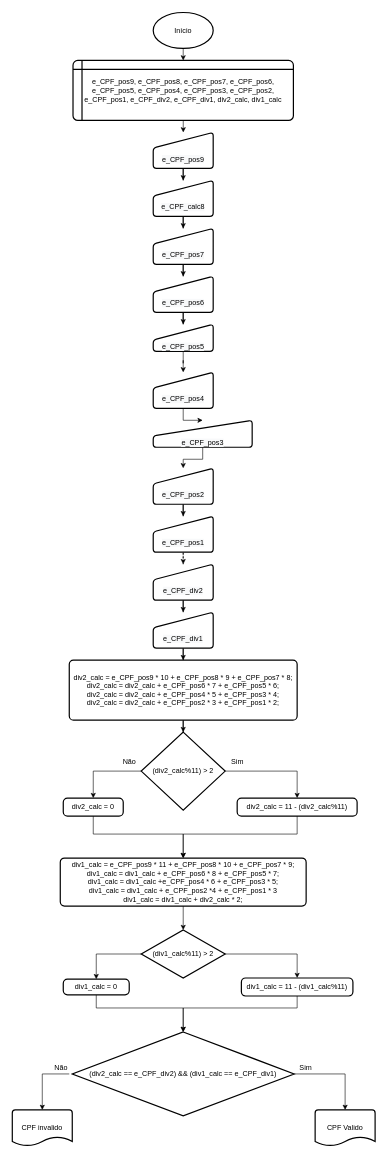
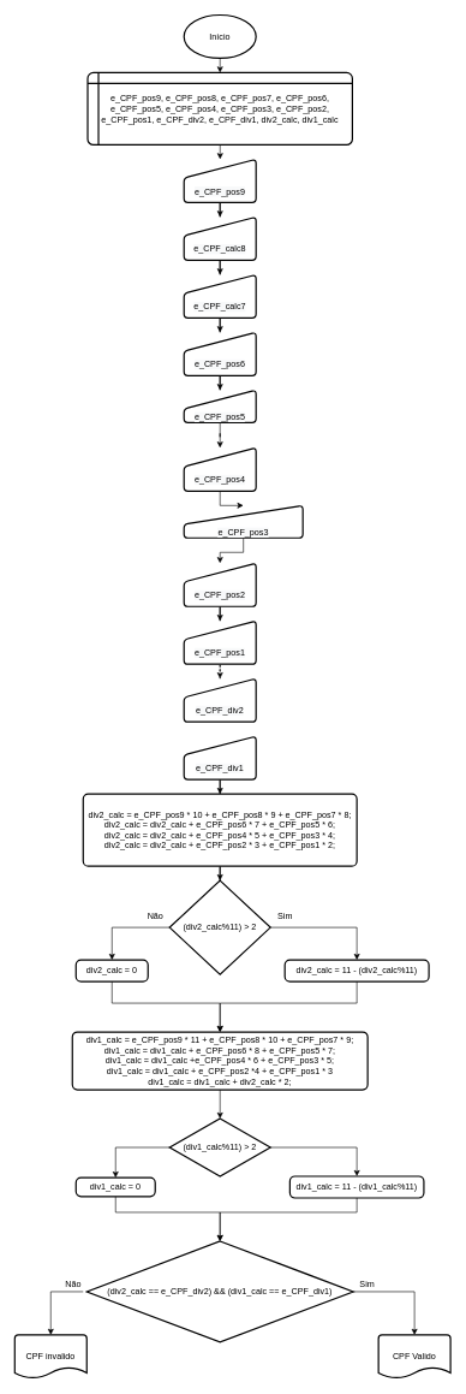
  <mxCell id="0" />
  <mxCell id="1" parent="0" />
  <mxCell id="2" value="" style="edgeStyle=orthogonalEdgeStyle;rounded=0;orthogonalLoop=1;jettySize=auto;html=1;" edge="1" parent="1" source="3" target="5"><mxGeometry relative="1" as="geometry" /></mxCell>
  <mxCell id="3" value="Início" style="strokeWidth=2;html=1;shape=mxgraph.flowchart.start_1;whiteSpace=wrap;" vertex="1" parent="1"><mxGeometry x="255" y="20" width="100" height="60" as="geometry" /></mxCell>
  <mxCell id="4" value="" style="edgeStyle=orthogonalEdgeStyle;rounded=0;orthogonalLoop=1;jettySize=auto;html=1;entryX=0.5;entryY=0;entryDx=0;entryDy=0;" edge="1" parent="1" source="5" target="9"><mxGeometry relative="1" as="geometry"><mxPoint x="305.029" y="220" as="targetPoint" /></mxGeometry></mxCell>
  <mxCell id="5" value="e_CPF_pos9, e_CPF_pos8, e_CPF_pos7, e_CPF_pos6, e_CPF_pos5, e_CPF_pos4, e_CPF_pos3, e_CPF_pos2, e_CPF_pos1, e_CPF_div2, e_CPF_div1, div2_calc, div1_calc" style="shape=internalStorage;whiteSpace=wrap;html=1;dx=15;dy=15;rounded=1;arcSize=8;strokeWidth=2;" vertex="1" parent="1"><mxGeometry x="121.25" y="100" width="367.5" height="100" as="geometry" /></mxCell>
  <mxCell id="6" value="" style="edgeStyle=orthogonalEdgeStyle;rounded=0;orthogonalLoop=1;jettySize=auto;html=1;" edge="1" parent="1" source="7" target="11"><mxGeometry relative="1" as="geometry" /></mxCell>
  <mxCell id="7" value="&lt;br&gt;&lt;br&gt;&lt;span style=&quot;color: rgb(0 , 0 , 0) ; font-family: &amp;#34;helvetica&amp;#34; ; font-size: 12px ; font-style: normal ; font-weight: 400 ; letter-spacing: normal ; text-align: center ; text-indent: 0px ; text-transform: none ; word-spacing: 0px ; background-color: rgb(248 , 249 , 250) ; display: inline ; float: none&quot;&gt;e_CPF_calc8&lt;/span&gt;" style="html=1;strokeWidth=2;shape=manualInput;whiteSpace=wrap;rounded=1;size=26;arcSize=11;" vertex="1" parent="1"><mxGeometry x="255" y="300" width="100" height="60" as="geometry" /></mxCell>
  <mxCell id="8" style="edgeStyle=orthogonalEdgeStyle;rounded=0;orthogonalLoop=1;jettySize=auto;html=1;entryX=0.5;entryY=0;entryDx=0;entryDy=0;" edge="1" parent="1" source="9" target="7"><mxGeometry relative="1" as="geometry" /></mxCell>
  <mxCell id="9" value="&lt;br&gt;&lt;br&gt;&lt;span style=&quot;color: rgb(0 , 0 , 0) ; font-family: &amp;#34;helvetica&amp;#34; ; font-size: 12px ; font-style: normal ; font-weight: 400 ; letter-spacing: normal ; text-align: center ; text-indent: 0px ; text-transform: none ; word-spacing: 0px ; background-color: rgb(248 , 249 , 250) ; display: inline ; float: none&quot;&gt;e_CPF_pos9&lt;/span&gt;&lt;br&gt;" style="html=1;strokeWidth=2;shape=manualInput;whiteSpace=wrap;rounded=1;size=26;arcSize=11;" vertex="1" parent="1"><mxGeometry x="255" y="220" width="100" height="60" as="geometry" /></mxCell>
  <mxCell id="10" value="" style="edgeStyle=orthogonalEdgeStyle;rounded=0;orthogonalLoop=1;jettySize=auto;html=1;" edge="1" parent="1" source="11" target="13"><mxGeometry relative="1" as="geometry" /></mxCell>
- <mxCell id="11" value="&lt;br&gt;&lt;br&gt;&lt;span style=&quot;color: rgb(0 , 0 , 0) ; font-family: &amp;#34;helvetica&amp;#34; ; font-size: 12px ; font-style: normal ; font-weight: 400 ; letter-spacing: normal ; text-align: center ; text-indent: 0px ; text-transform: none ; word-spacing: 0px ; background-color: rgb(248 , 249 , 250) ; display: inline ; float: none&quot;&gt;e_CPF_pos7&lt;/span&gt;&lt;br&gt;" style="html=1;strokeWidth=2;shape=manualInput;whiteSpace=wrap;rounded=1;size=26;arcSize=11;" vertex="1" parent="1"><mxGeometry x="255" y="380" width="100" height="60" as="geometry" /></mxCell>
+ <mxCell id="11" value="&lt;br&gt;&lt;br&gt;&lt;span style=&quot;color: rgb(0 , 0 , 0) ; font-family: &amp;#34;helvetica&amp;#34; ; font-size: 12px ; font-style: normal ; font-weight: 400 ; letter-spacing: normal ; text-align: center ; text-indent: 0px ; text-transform: none ; word-spacing: 0px ; background-color: rgb(248 , 249 , 250) ; display: inline ; float: none&quot;&gt;e_CPF_calc7&lt;/span&gt;&lt;br&gt;" style="html=1;strokeWidth=2;shape=manualInput;whiteSpace=wrap;rounded=1;size=26;arcSize=11;" vertex="1" parent="1"><mxGeometry x="255" y="380" width="100" height="60" as="geometry" /></mxCell>
  <mxCell id="12" value="" style="edgeStyle=orthogonalEdgeStyle;rounded=0;orthogonalLoop=1;jettySize=auto;html=1;entryX=0.5;entryY=0;entryDx=0;entryDy=0;" edge="1" parent="1" source="13" target="17"><mxGeometry relative="1" as="geometry"><mxPoint x="305" y="540" as="targetPoint" /></mxGeometry></mxCell>
  <mxCell id="13" value="&lt;br&gt;&lt;br&gt;&lt;span style=&quot;color: rgb(0 , 0 , 0) ; font-family: &amp;#34;helvetica&amp;#34; ; font-size: 12px ; font-style: normal ; font-weight: 400 ; letter-spacing: normal ; text-align: center ; text-indent: 0px ; text-transform: none ; word-spacing: 0px ; background-color: rgb(248 , 249 , 250) ; display: inline ; float: none&quot;&gt;e_CPF_pos6&lt;/span&gt;&lt;br&gt;" style="html=1;strokeWidth=2;shape=manualInput;whiteSpace=wrap;rounded=1;size=26;arcSize=11;" vertex="1" parent="1"><mxGeometry x="255" y="460" width="100" height="60" as="geometry" /></mxCell>
  <mxCell id="14" value="" style="edgeStyle=orthogonalEdgeStyle;rounded=0;orthogonalLoop=1;jettySize=auto;html=1;" edge="1" parent="1" source="15" target="23"><mxGeometry relative="1" as="geometry" /></mxCell>
  <mxCell id="15" value="&lt;br&gt;&lt;br&gt;&lt;span style=&quot;color: rgb(0 , 0 , 0) ; font-family: &amp;#34;helvetica&amp;#34; ; font-size: 12px ; font-style: normal ; font-weight: 400 ; letter-spacing: normal ; text-align: center ; text-indent: 0px ; text-transform: none ; word-spacing: 0px ; background-color: rgb(248 , 249 , 250) ; display: inline ; float: none&quot;&gt;e_CPF_pos4&lt;/span&gt;&lt;br&gt;" style="html=1;strokeWidth=2;shape=manualInput;whiteSpace=wrap;rounded=1;size=26;arcSize=11;" vertex="1" parent="1"><mxGeometry x="255" y="620" width="100" height="60" as="geometry" /></mxCell>
  <mxCell id="16" value="" style="edgeStyle=orthogonalEdgeStyle;rounded=0;orthogonalLoop=1;jettySize=auto;html=1;" edge="1" parent="1" source="17" target="15"><mxGeometry relative="1" as="geometry" /></mxCell>
  <mxCell id="17" value="&lt;br&gt;&lt;br&gt;&lt;span style=&quot;color: rgb(0 , 0 , 0) ; font-family: &amp;#34;helvetica&amp;#34; ; font-size: 12px ; font-style: normal ; font-weight: 400 ; letter-spacing: normal ; text-align: center ; text-indent: 0px ; text-transform: none ; word-spacing: 0px ; background-color: rgb(248 , 249 , 250) ; display: inline ; float: none&quot;&gt;e_CPF_pos5&lt;/span&gt;&lt;br&gt;" style="html=1;strokeWidth=2;shape=manualInput;whiteSpace=wrap;rounded=1;size=26;arcSize=11;" vertex="1" parent="1"><mxGeometry x="255" y="540" width="100" height="45" as="geometry" /></mxCell>
  <mxCell id="18" value="" style="edgeStyle=orthogonalEdgeStyle;rounded=0;orthogonalLoop=1;jettySize=auto;html=1;dashed=1;" edge="1" parent="1" source="19" target="25"><mxGeometry relative="1" as="geometry" /></mxCell>
  <mxCell id="19" value="&lt;br&gt;&lt;br&gt;&lt;span style=&quot;color: rgb(0 , 0 , 0) ; font-family: &amp;#34;helvetica&amp;#34; ; font-size: 12px ; font-style: normal ; font-weight: 400 ; letter-spacing: normal ; text-align: center ; text-indent: 0px ; text-transform: none ; word-spacing: 0px ; background-color: rgb(248 , 249 , 250) ; display: inline ; float: none&quot;&gt;e_CPF_pos1&lt;/span&gt;&lt;br&gt;" style="html=1;strokeWidth=2;shape=manualInput;whiteSpace=wrap;rounded=1;size=26;arcSize=11;" vertex="1" parent="1"><mxGeometry x="255" y="860" width="100" height="60" as="geometry" /></mxCell>
  <mxCell id="20" value="" style="edgeStyle=orthogonalEdgeStyle;rounded=0;orthogonalLoop=1;jettySize=auto;html=1;" edge="1" parent="1" source="21" target="19"><mxGeometry relative="1" as="geometry" /></mxCell>
  <mxCell id="21" value="&lt;br&gt;&lt;br&gt;&lt;span style=&quot;color: rgb(0 , 0 , 0) ; font-family: &amp;#34;helvetica&amp;#34; ; font-size: 12px ; font-style: normal ; font-weight: 400 ; letter-spacing: normal ; text-align: center ; text-indent: 0px ; text-transform: none ; word-spacing: 0px ; background-color: rgb(248 , 249 , 250) ; display: inline ; float: none&quot;&gt;e_CPF_pos2&lt;/span&gt;&lt;br&gt;" style="html=1;strokeWidth=2;shape=manualInput;whiteSpace=wrap;rounded=1;size=26;arcSize=11;" vertex="1" parent="1"><mxGeometry x="255" y="780" width="100" height="60" as="geometry" /></mxCell>
  <mxCell id="22" value="" style="edgeStyle=orthogonalEdgeStyle;rounded=0;orthogonalLoop=1;jettySize=auto;html=1;" edge="1" parent="1" source="23" target="21"><mxGeometry relative="1" as="geometry" /></mxCell>
  <mxCell id="23" value="&lt;br&gt;&lt;br&gt;&lt;span style=&quot;color: rgb(0 , 0 , 0) ; font-family: &amp;#34;helvetica&amp;#34; ; font-size: 12px ; font-style: normal ; font-weight: 400 ; letter-spacing: normal ; text-align: center ; text-indent: 0px ; text-transform: none ; word-spacing: 0px ; background-color: rgb(248 , 249 , 250) ; display: inline ; float: none&quot;&gt;e_CPF_pos3&lt;/span&gt;&lt;br&gt;" style="html=1;strokeWidth=2;shape=manualInput;whiteSpace=wrap;rounded=1;size=26;arcSize=11;" vertex="1" parent="1"><mxGeometry x="255" y="700" width="165" height="45" as="geometry" /></mxCell>
- <mxCell id="24" value="" style="edgeStyle=orthogonalEdgeStyle;rounded=0;orthogonalLoop=1;jettySize=auto;html=1;" edge="1" parent="1" source="25" target="27"><mxGeometry relative="1" as="geometry" /></mxCell>
  <mxCell id="25" value="&lt;br&gt;&lt;br&gt;&lt;span style=&quot;color: rgb(0 , 0 , 0) ; font-family: &amp;#34;helvetica&amp;#34; ; font-size: 12px ; font-style: normal ; font-weight: 400 ; letter-spacing: normal ; text-align: center ; text-indent: 0px ; text-transform: none ; word-spacing: 0px ; background-color: rgb(248 , 249 , 250) ; display: inline ; float: none&quot;&gt;e_CPF_div2&lt;/span&gt;&lt;br&gt;" style="html=1;strokeWidth=2;shape=manualInput;whiteSpace=wrap;rounded=1;size=26;arcSize=11;" vertex="1" parent="1"><mxGeometry x="255" y="940" width="100" height="60" as="geometry" /></mxCell>
  <mxCell id="26" value="" style="edgeStyle=orthogonalEdgeStyle;rounded=0;orthogonalLoop=1;jettySize=auto;html=1;" edge="1" parent="1" source="27" target="29"><mxGeometry relative="1" as="geometry" /></mxCell>
  <mxCell id="27" value="&lt;br&gt;&lt;br&gt;&lt;span style=&quot;color: rgb(0 , 0 , 0) ; font-family: &amp;#34;helvetica&amp;#34; ; font-size: 12px ; font-style: normal ; font-weight: 400 ; letter-spacing: normal ; text-align: center ; text-indent: 0px ; text-transform: none ; word-spacing: 0px ; background-color: rgb(248 , 249 , 250) ; display: inline ; float: none&quot;&gt;e_CPF_div1&lt;/span&gt;&lt;br&gt;" style="html=1;strokeWidth=2;shape=manualInput;whiteSpace=wrap;rounded=1;size=26;arcSize=11;" vertex="1" parent="1"><mxGeometry x="255" y="1020" width="100" height="60" as="geometry" /></mxCell>
  <mxCell id="28" value="" style="edgeStyle=orthogonalEdgeStyle;rounded=0;orthogonalLoop=1;jettySize=auto;html=1;" edge="1" parent="1" source="29" target="32"><mxGeometry relative="1" as="geometry" /></mxCell>
  <mxCell id="29" value="div2_calc =&amp;nbsp;&lt;span style=&quot;font-family: &amp;#34;helvetica&amp;#34;&quot;&gt;e_CPF_pos9 * 10 +&amp;nbsp;&lt;/span&gt;&lt;span style=&quot;font-family: &amp;#34;helvetica&amp;#34;&quot;&gt;e_CPF_pos8 * 9 +&amp;nbsp;&lt;/span&gt;&lt;span style=&quot;font-family: &amp;#34;helvetica&amp;#34;&quot;&gt;e_CPF_pos7 * 8;&lt;br&gt;div2_calc = div2_calc +&amp;nbsp;&lt;/span&gt;&lt;span style=&quot;font-family: &amp;#34;helvetica&amp;#34;&quot;&gt;e_CPF_pos6 * 7 +&amp;nbsp;&lt;/span&gt;&lt;span style=&quot;font-family: &amp;#34;helvetica&amp;#34;&quot;&gt;e_CPF_pos5 * 6;&lt;br&gt;&lt;/span&gt;&lt;span style=&quot;font-family: &amp;#34;helvetica&amp;#34;&quot;&gt;div2_calc = div2_calc +&amp;nbsp;&lt;/span&gt;&lt;span style=&quot;font-family: &amp;#34;helvetica&amp;#34;&quot;&gt;e_CPF_pos4 * 5 +&amp;nbsp;&lt;/span&gt;&lt;span style=&quot;font-family: &amp;#34;helvetica&amp;#34;&quot;&gt;e_CPF_pos3 * 4;&lt;br&gt;&lt;/span&gt;&lt;span style=&quot;font-family: &amp;#34;helvetica&amp;#34;&quot;&gt;div2_calc = div2_calc +&amp;nbsp;&lt;/span&gt;&lt;span style=&quot;font-family: &amp;#34;helvetica&amp;#34;&quot;&gt;e_CPF_pos2 * 3 +&amp;nbsp;&lt;/span&gt;&lt;span style=&quot;font-family: &amp;#34;helvetica&amp;#34;&quot;&gt;e_CPF_pos1 * 2;&lt;/span&gt;&lt;span style=&quot;font-family: &amp;#34;helvetica&amp;#34;&quot;&gt;&lt;br&gt;&lt;/span&gt;" style="rounded=1;whiteSpace=wrap;html=1;absoluteArcSize=1;arcSize=14;strokeWidth=2;" vertex="1" parent="1"><mxGeometry x="115" y="1100" width="380" height="100" as="geometry" /></mxCell>
  <mxCell id="30" style="edgeStyle=orthogonalEdgeStyle;rounded=0;orthogonalLoop=1;jettySize=auto;html=1;entryX=0.5;entryY=0;entryDx=0;entryDy=0;" edge="1" parent="1" source="32" target="34"><mxGeometry relative="1" as="geometry" /></mxCell>
  <mxCell id="31" style="edgeStyle=orthogonalEdgeStyle;rounded=0;orthogonalLoop=1;jettySize=auto;html=1;entryX=0.5;entryY=0;entryDx=0;entryDy=0;" edge="1" parent="1" source="32" target="37"><mxGeometry relative="1" as="geometry" /></mxCell>
  <mxCell id="32" value="(div2_calc%11) &amp;gt; 2" style="strokeWidth=2;html=1;shape=mxgraph.flowchart.decision;whiteSpace=wrap;" vertex="1" parent="1"><mxGeometry x="235" y="1220" width="140" height="130" as="geometry" /></mxCell>
  <mxCell id="33" style="edgeStyle=orthogonalEdgeStyle;rounded=0;orthogonalLoop=1;jettySize=auto;html=1;entryX=0.5;entryY=0;entryDx=0;entryDy=0;" edge="1" parent="1" source="34" target="40"><mxGeometry relative="1" as="geometry"><Array as="points"><mxPoint x="495" y="1390" /><mxPoint x="305" y="1390" /></Array></mxGeometry></mxCell>
  <mxCell id="34" value="div2_calc = 11 - (div2_calc%11)" style="rounded=1;whiteSpace=wrap;html=1;absoluteArcSize=1;arcSize=14;strokeWidth=2;" vertex="1" parent="1"><mxGeometry x="395" y="1330" width="200" height="30" as="geometry" /></mxCell>
  <mxCell id="35" value="Sim" style="text;html=1;resizable=0;autosize=1;align=center;verticalAlign=middle;points=[];fillColor=none;strokeColor=none;rounded=0;" vertex="1" parent="1"><mxGeometry x="375" y="1260" width="40" height="20" as="geometry" /></mxCell>
  <mxCell id="36" style="edgeStyle=orthogonalEdgeStyle;rounded=0;orthogonalLoop=1;jettySize=auto;html=1;" edge="1" parent="1" source="37"><mxGeometry relative="1" as="geometry"><mxPoint x="305" y="1430" as="targetPoint" /><Array as="points"><mxPoint x="155" y="1390" /><mxPoint x="305" y="1390" /></Array></mxGeometry></mxCell>
  <mxCell id="37" value="div2_calc = 0" style="rounded=1;whiteSpace=wrap;html=1;absoluteArcSize=1;arcSize=14;strokeWidth=2;" vertex="1" parent="1"><mxGeometry x="105" y="1330" width="100" height="30" as="geometry" /></mxCell>
  <mxCell id="38" value="Não" style="text;html=1;resizable=0;autosize=1;align=center;verticalAlign=middle;points=[];fillColor=none;strokeColor=none;rounded=0;" vertex="1" parent="1"><mxGeometry x="195" y="1260" width="40" height="20" as="geometry" /></mxCell>
  <mxCell id="39" value="" style="edgeStyle=orthogonalEdgeStyle;rounded=0;orthogonalLoop=1;jettySize=auto;html=1;" edge="1" parent="1" source="40" target="43"><mxGeometry relative="1" as="geometry" /></mxCell>
  <mxCell id="40" value="div1_calc =&amp;nbsp;&lt;span style=&quot;font-family: &amp;#34;helvetica&amp;#34;&quot;&gt;e_CPF_pos9 * 11 +&amp;nbsp;&lt;/span&gt;&lt;span style=&quot;font-family: &amp;#34;helvetica&amp;#34;&quot;&gt;e_CPF_pos8 * 10 +&amp;nbsp;&lt;/span&gt;&lt;span style=&quot;font-family: &amp;#34;helvetica&amp;#34;&quot;&gt;e_CPF_pos7 * 9;&lt;br&gt;div1_calc = div1_calc +&amp;nbsp;&lt;/span&gt;&lt;span style=&quot;font-family: &amp;#34;helvetica&amp;#34;&quot;&gt;e_CPF_pos6 * 8 +&amp;nbsp;&lt;/span&gt;&lt;span style=&quot;font-family: &amp;#34;helvetica&amp;#34;&quot;&gt;e_CPF_pos5 * 7;&lt;br&gt;&lt;/span&gt;&lt;span style=&quot;font-family: &amp;#34;helvetica&amp;#34;&quot;&gt;div1_calc = div1_calc +&lt;/span&gt;&lt;span style=&quot;font-family: &amp;#34;helvetica&amp;#34;&quot;&gt;e_CPF_pos4 * 6 +&amp;nbsp;&lt;/span&gt;&lt;span style=&quot;font-family: &amp;#34;helvetica&amp;#34;&quot;&gt;e_CPF_pos3 * 5;&lt;br&gt;&lt;/span&gt;&lt;span style=&quot;font-family: &amp;#34;helvetica&amp;#34;&quot;&gt;div1_calc = div1_calc +&amp;nbsp;&lt;/span&gt;&lt;span style=&quot;font-family: &amp;#34;helvetica&amp;#34;&quot;&gt;e_CPF_pos2 *4 +&amp;nbsp;&lt;/span&gt;&lt;span style=&quot;font-family: &amp;#34;helvetica&amp;#34;&quot;&gt;e_CPF_pos1 * 3&lt;br&gt;&lt;/span&gt;&lt;span style=&quot;font-family: &amp;#34;helvetica&amp;#34;&quot;&gt;div1_calc = div1_calc + div2_calc * 2;&lt;br&gt;&lt;/span&gt;" style="rounded=1;whiteSpace=wrap;html=1;absoluteArcSize=1;arcSize=14;strokeWidth=2;" vertex="1" parent="1"><mxGeometry x="100" y="1430" width="410" height="80" as="geometry" /></mxCell>
  <mxCell id="41" style="edgeStyle=orthogonalEdgeStyle;rounded=0;orthogonalLoop=1;jettySize=auto;html=1;entryX=0.5;entryY=0;entryDx=0;entryDy=0;" edge="1" parent="1" source="43" target="45"><mxGeometry relative="1" as="geometry" /></mxCell>
  <mxCell id="42" style="edgeStyle=orthogonalEdgeStyle;rounded=0;orthogonalLoop=1;jettySize=auto;html=1;entryX=0.5;entryY=0;entryDx=0;entryDy=0;" edge="1" parent="1" source="43" target="47"><mxGeometry relative="1" as="geometry" /></mxCell>
  <mxCell id="43" value="(div1_calc%11) &amp;gt; 2" style="strokeWidth=2;html=1;shape=mxgraph.flowchart.decision;whiteSpace=wrap;" vertex="1" parent="1"><mxGeometry x="235" y="1550" width="140" height="80" as="geometry" /></mxCell>
  <mxCell id="44" style="edgeStyle=orthogonalEdgeStyle;rounded=0;orthogonalLoop=1;jettySize=auto;html=1;entryX=0.5;entryY=0;entryDx=0;entryDy=0;entryPerimeter=0;" edge="1" parent="1" source="45" target="50"><mxGeometry relative="1" as="geometry"><Array as="points"><mxPoint x="495" y="1680" /><mxPoint x="305" y="1680" /></Array></mxGeometry></mxCell>
  <mxCell id="45" value="div1_calc = 11 - (div1_calc%11)" style="rounded=1;whiteSpace=wrap;html=1;absoluteArcSize=1;arcSize=14;strokeWidth=2;" vertex="1" parent="1"><mxGeometry x="402" y="1630" width="186" height="30" as="geometry" /></mxCell>
  <mxCell id="46" style="edgeStyle=orthogonalEdgeStyle;rounded=0;orthogonalLoop=1;jettySize=auto;html=1;entryX=0.5;entryY=0;entryDx=0;entryDy=0;entryPerimeter=0;" edge="1" parent="1" source="47" target="50"><mxGeometry relative="1" as="geometry"><Array as="points"><mxPoint x="160" y="1680" /><mxPoint x="305" y="1680" /></Array></mxGeometry></mxCell>
  <mxCell id="47" value="div1_calc = 0" style="rounded=1;whiteSpace=wrap;html=1;absoluteArcSize=1;arcSize=14;strokeWidth=2;" vertex="1" parent="1"><mxGeometry x="105" y="1632" width="110" height="26" as="geometry" /></mxCell>
  <mxCell id="48" style="edgeStyle=orthogonalEdgeStyle;rounded=0;orthogonalLoop=1;jettySize=auto;html=1;entryX=0.5;entryY=0;entryDx=0;entryDy=0;entryPerimeter=0;" edge="1" parent="1" target="51"><mxGeometry relative="1" as="geometry"><mxPoint x="115" y="1790" as="sourcePoint" /><Array as="points"><mxPoint x="70" y="1790" /></Array></mxGeometry></mxCell>
  <mxCell id="49" style="edgeStyle=orthogonalEdgeStyle;rounded=0;orthogonalLoop=1;jettySize=auto;html=1;entryX=0.5;entryY=0;entryDx=0;entryDy=0;entryPerimeter=0;" edge="1" parent="1" source="50" target="52"><mxGeometry relative="1" as="geometry" /></mxCell>
  <mxCell id="50" value="(div2_calc ==&amp;nbsp;&lt;span style=&quot;font-family: &amp;#34;helvetica&amp;#34;&quot;&gt;e_CPF_div2) &amp;amp;&amp;amp; (div1_calc ==&amp;nbsp;&lt;/span&gt;&lt;span style=&quot;font-family: &amp;#34;helvetica&amp;#34;&quot;&gt;e_CPF_div1)&lt;/span&gt;" style="strokeWidth=2;html=1;shape=mxgraph.flowchart.decision;whiteSpace=wrap;" vertex="1" parent="1"><mxGeometry x="120" y="1720" width="370" height="140" as="geometry" /></mxCell>
  <mxCell id="51" value="CPF invalido" style="strokeWidth=2;html=1;shape=mxgraph.flowchart.document2;whiteSpace=wrap;size=0.25;" vertex="1" parent="1"><mxGeometry x="20" y="1850" width="100" height="60" as="geometry" /></mxCell>
  <mxCell id="52" value="CPF Valido" style="strokeWidth=2;html=1;shape=mxgraph.flowchart.document2;whiteSpace=wrap;size=0.25;" vertex="1" parent="1"><mxGeometry x="525" y="1850" width="100" height="60" as="geometry" /></mxCell>
  <mxCell id="53" value="Não" style="text;html=1;resizable=0;autosize=1;align=center;verticalAlign=middle;points=[];fillColor=none;strokeColor=none;rounded=0;" vertex="1" parent="1"><mxGeometry x="81.25" y="1770" width="40" height="20" as="geometry" /></mxCell>
  <mxCell id="54" value="Sim" style="text;html=1;resizable=0;autosize=1;align=center;verticalAlign=middle;points=[];fillColor=none;strokeColor=none;rounded=0;" vertex="1" parent="1"><mxGeometry x="488.75" y="1770" width="40" height="20" as="geometry" /></mxCell>
